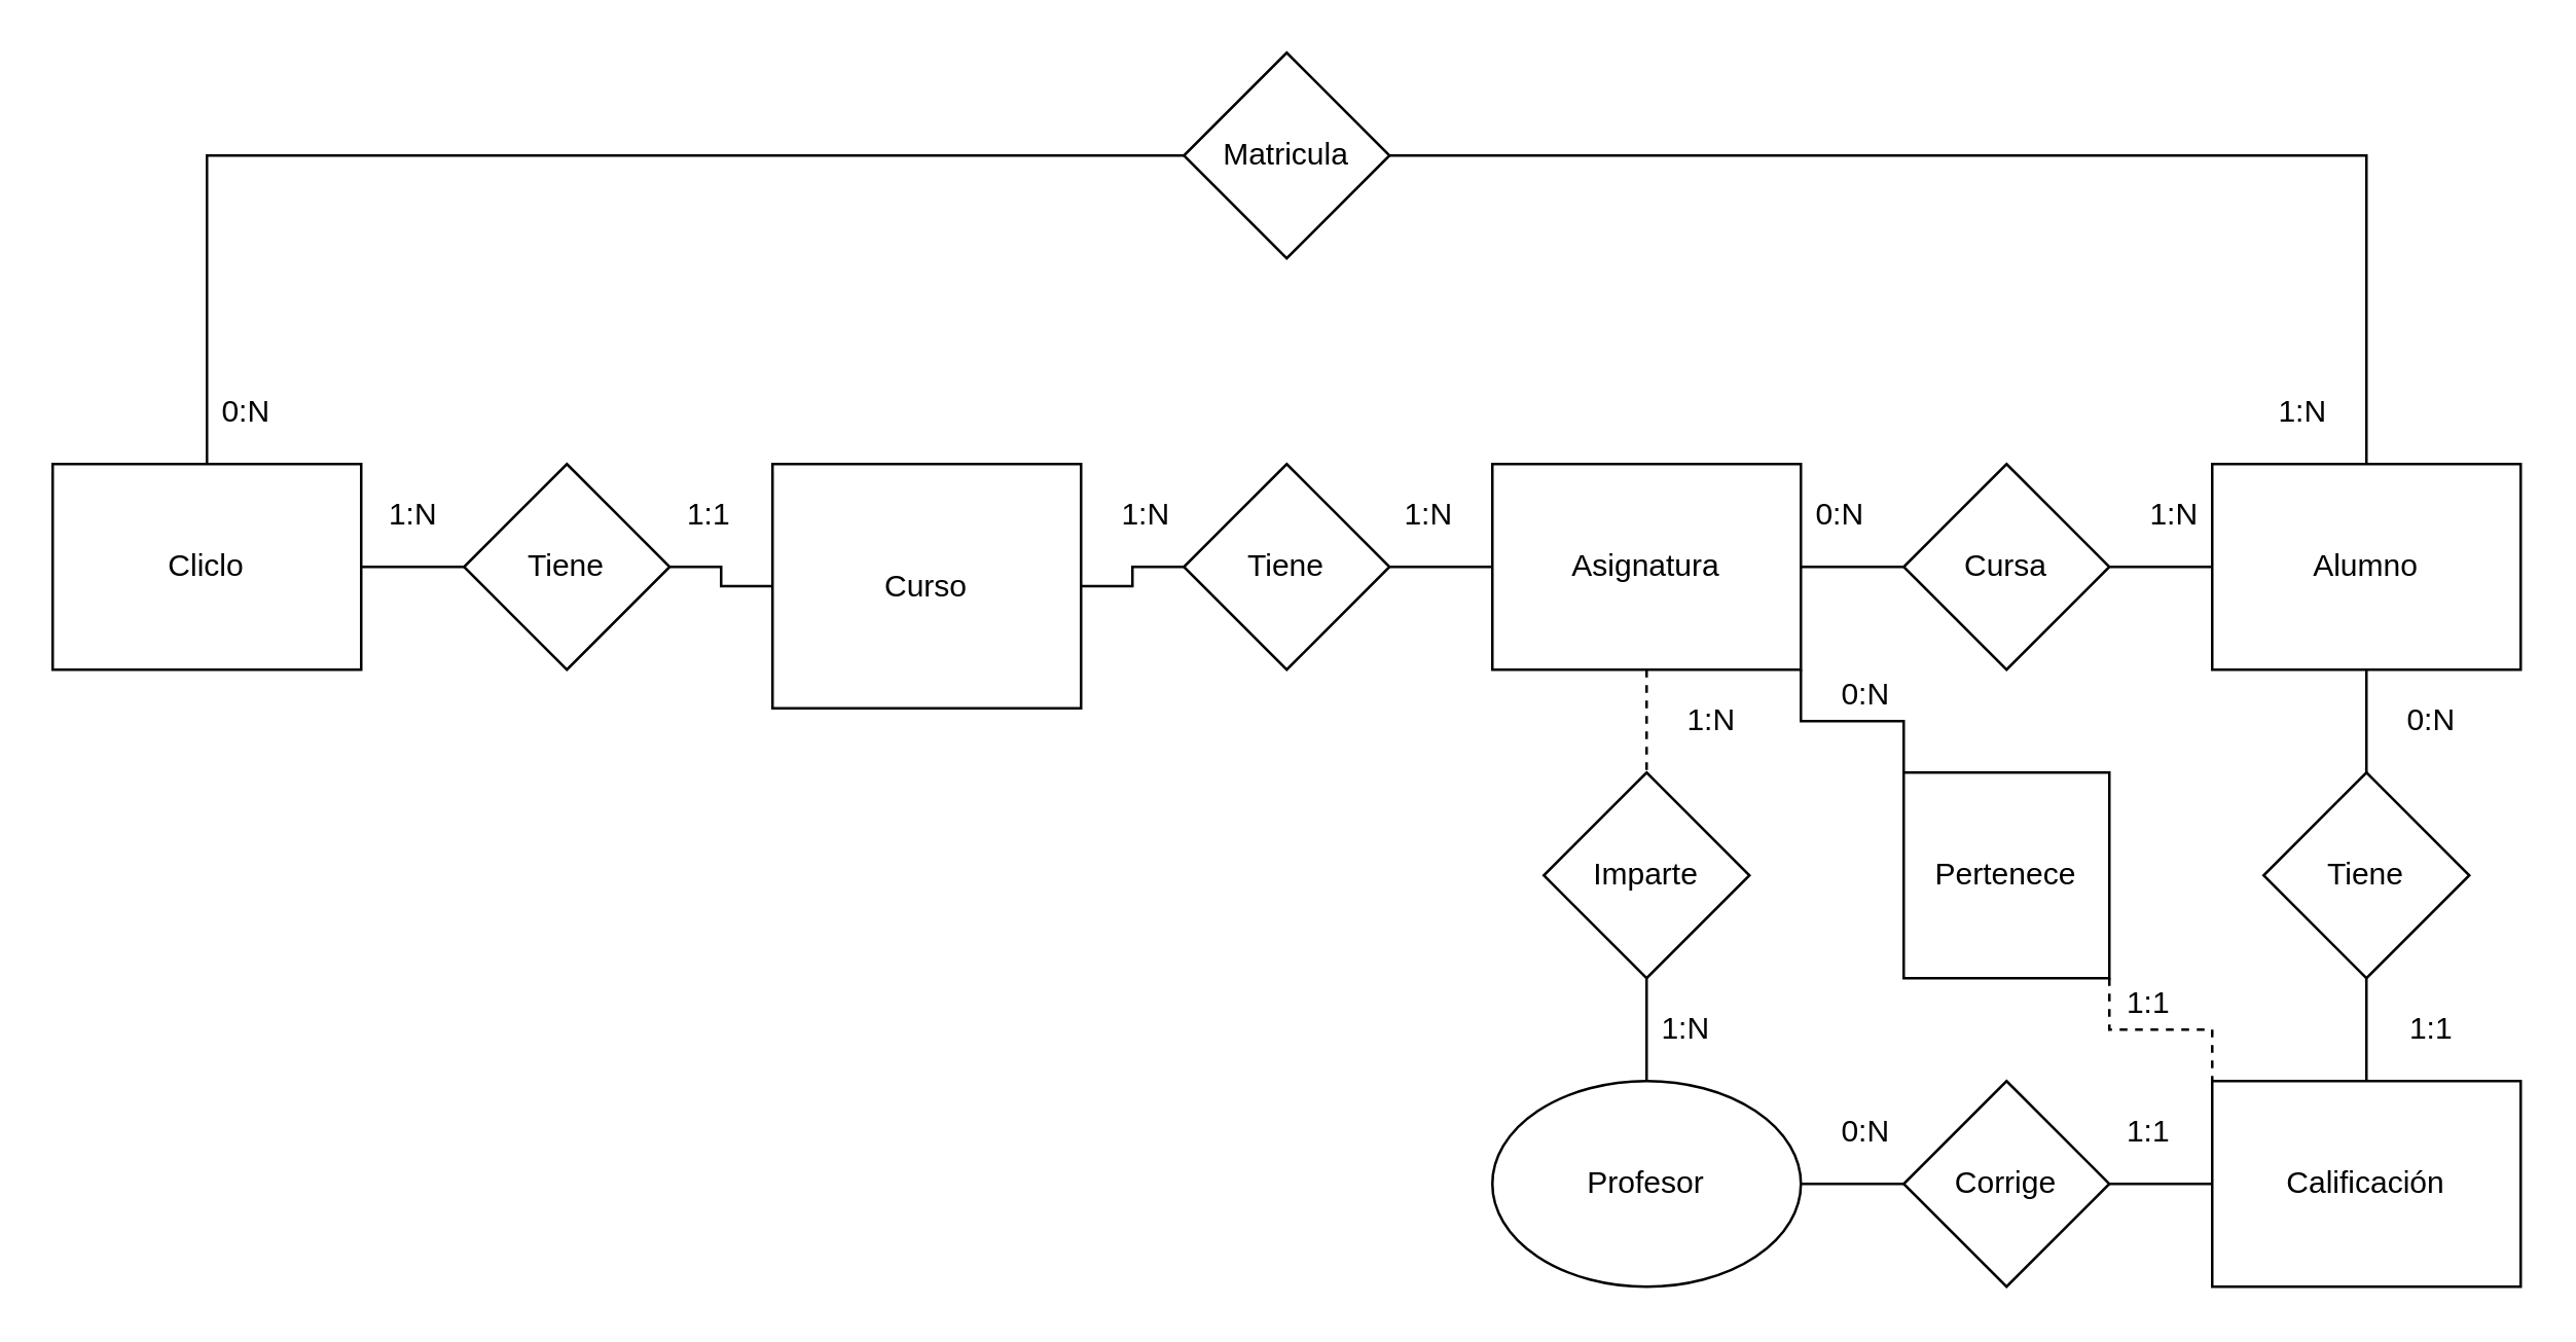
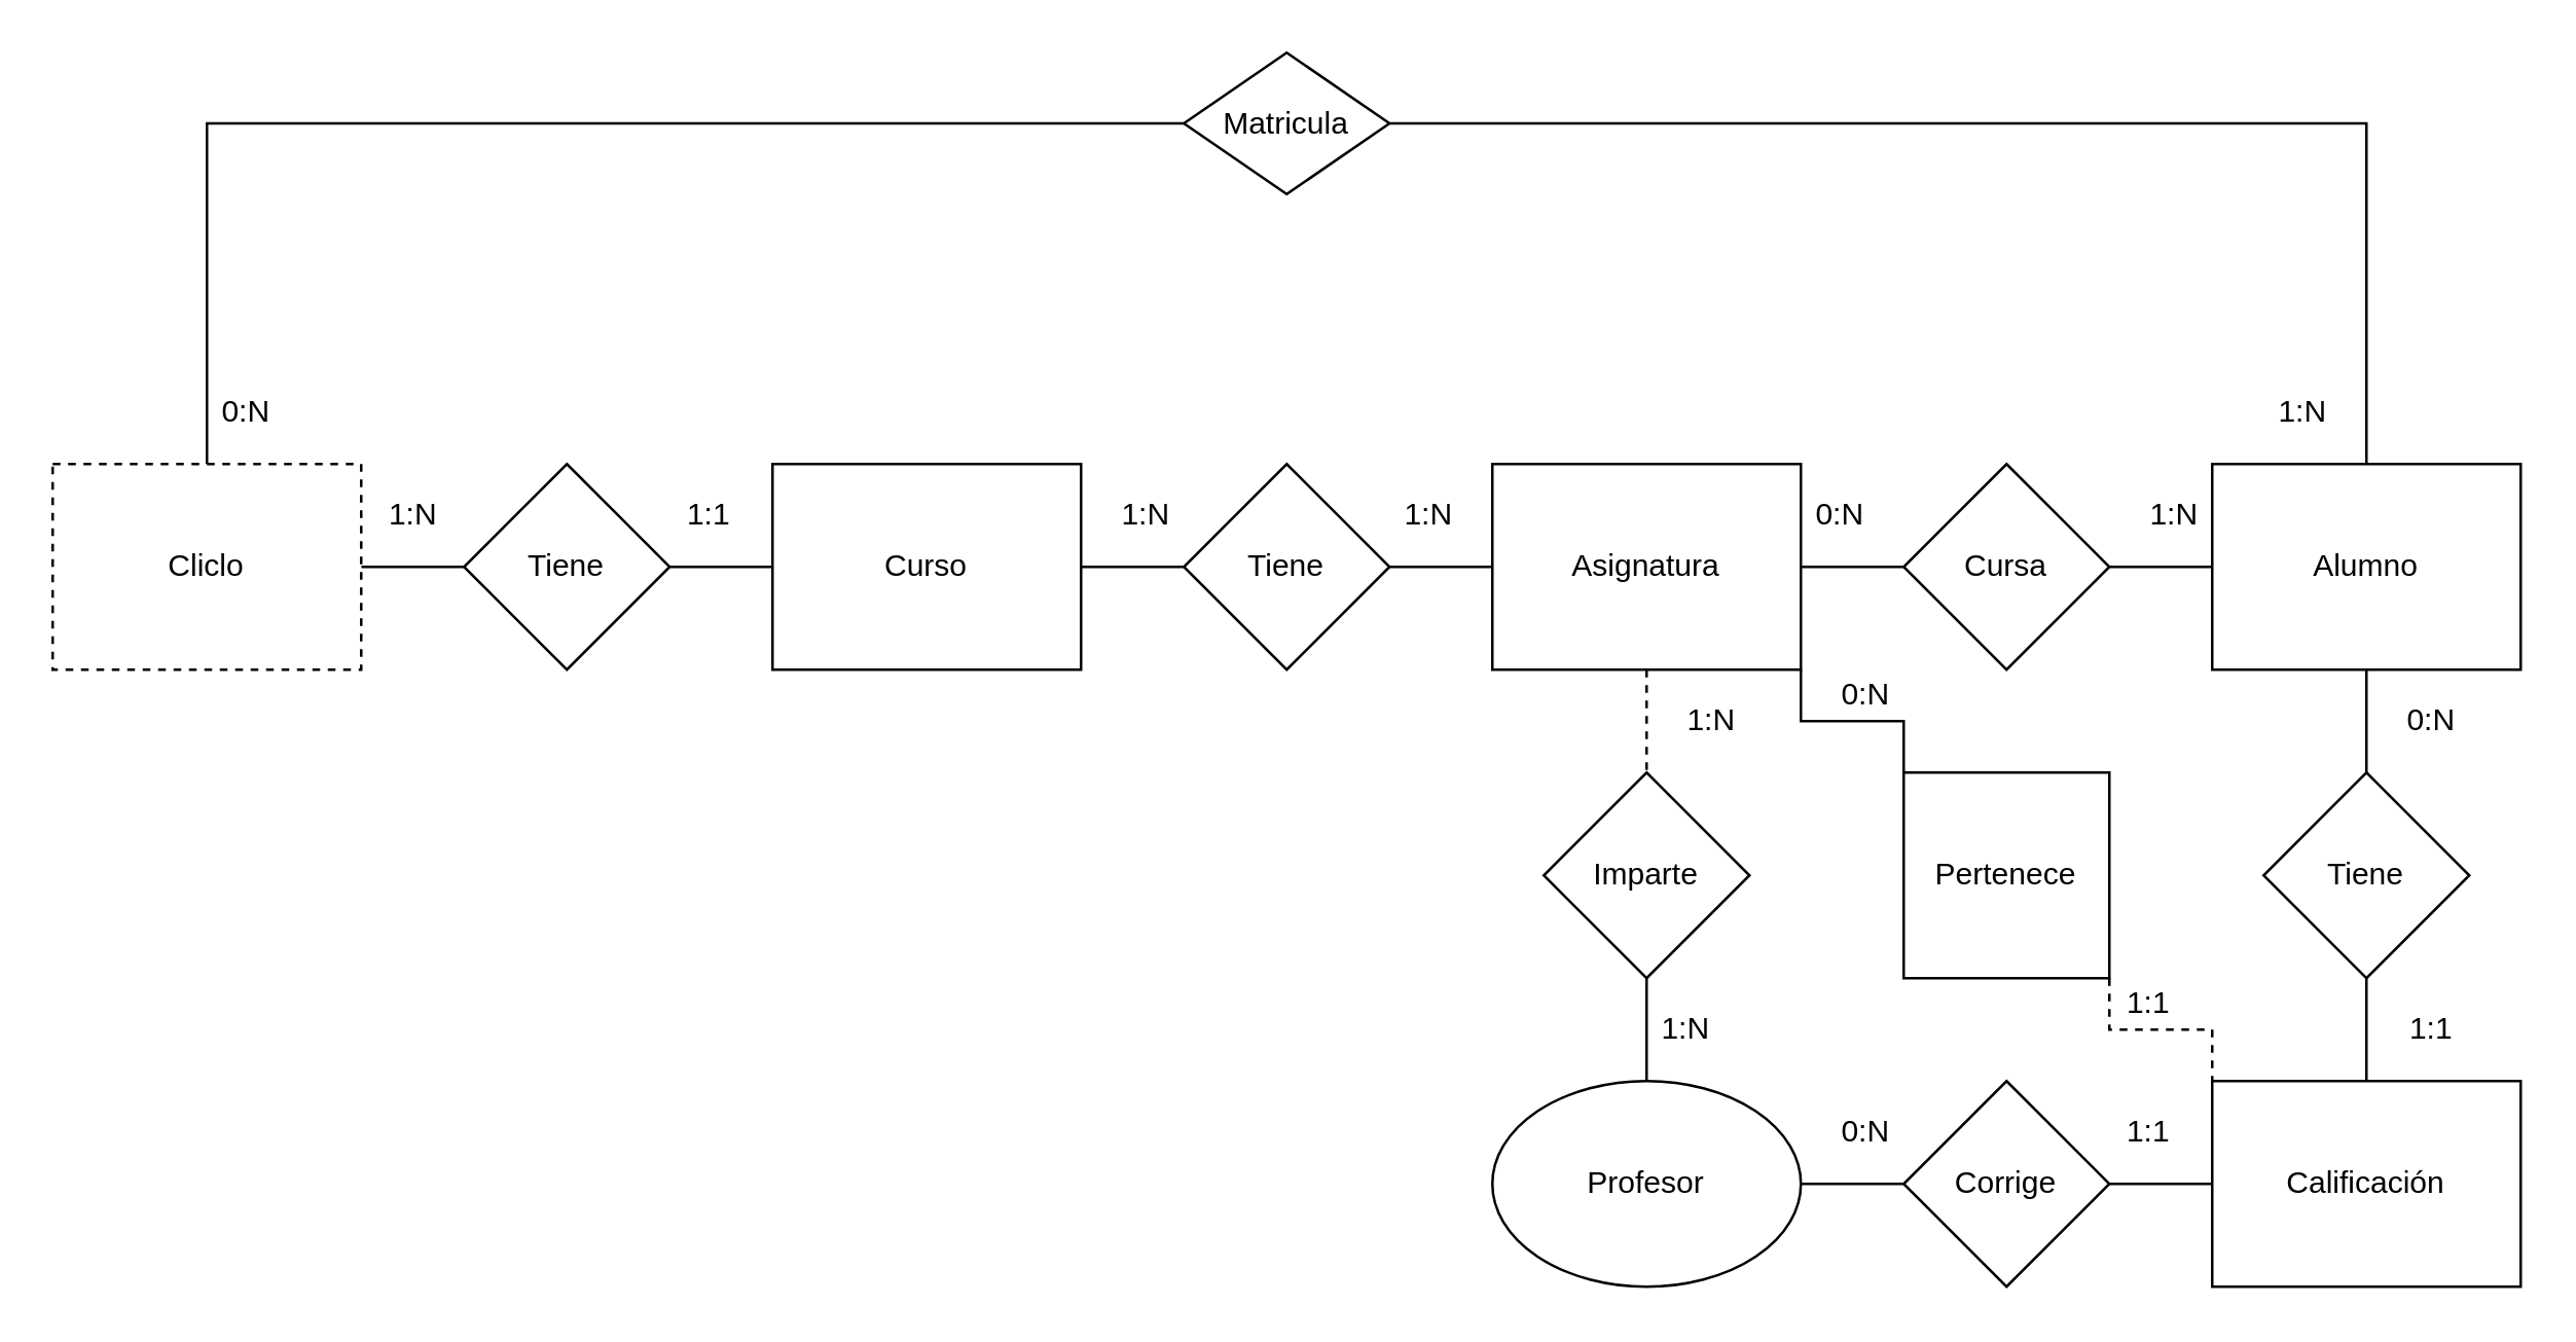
  <mxCell id="0" />
  <mxCell id="1" parent="0" />
  <mxCell id="2" style="edgeStyle=orthogonalEdgeStyle;rounded=0;orthogonalLoop=1;jettySize=auto;html=1;exitX=0.5;exitY=0;exitDx=0;exitDy=0;entryX=1;entryY=0.5;entryDx=0;entryDy=0;endArrow=none;endFill=0;" parent="1" source="3" target="27" edge="1"><mxGeometry relative="1" as="geometry" /></mxCell>
  <mxCell id="3" value="Alumno" style="rounded=0;whiteSpace=wrap;html=1;" parent="1" vertex="1"><mxGeometry x="860" y="180" width="120" height="80" as="geometry" /></mxCell>
  <mxCell id="4" value="" style="edgeStyle=orthogonalEdgeStyle;rounded=0;orthogonalLoop=1;jettySize=auto;html=1;endArrow=none;endFill=0;" parent="1" source="5" target="3" edge="1"><mxGeometry relative="1" as="geometry" /></mxCell>
  <mxCell id="5" value="Cursa" style="rhombus;whiteSpace=wrap;html=1;" parent="1" vertex="1"><mxGeometry x="740" y="180" width="80" height="80" as="geometry" /></mxCell>
  <mxCell id="6" value="" style="edgeStyle=orthogonalEdgeStyle;rounded=0;orthogonalLoop=1;jettySize=auto;html=1;endArrow=none;endFill=0;" parent="1" source="9" target="5" edge="1"><mxGeometry relative="1" as="geometry" /></mxCell>
  <mxCell id="7" value="" style="edgeStyle=orthogonalEdgeStyle;rounded=0;orthogonalLoop=1;jettySize=auto;html=1;endArrow=none;endFill=0;dashed=1;" parent="1" source="9" target="13" edge="1"><mxGeometry relative="1" as="geometry" /></mxCell>
  <mxCell id="8" style="edgeStyle=orthogonalEdgeStyle;rounded=0;orthogonalLoop=1;jettySize=auto;html=1;exitX=1;exitY=1;exitDx=0;exitDy=0;entryX=0;entryY=0;entryDx=0;entryDy=0;endArrow=none;endFill=0;" parent="1" source="9" target="29" edge="1"><mxGeometry relative="1" as="geometry" /></mxCell>
  <mxCell id="9" value="Asignatura" style="rounded=0;whiteSpace=wrap;html=1;" parent="1" vertex="1"><mxGeometry x="580" y="180" width="120" height="80" as="geometry" /></mxCell>
  <mxCell id="10" value="" style="edgeStyle=orthogonalEdgeStyle;rounded=0;orthogonalLoop=1;jettySize=auto;html=1;endArrow=none;endFill=0;" parent="1" source="12" target="13" edge="1"><mxGeometry relative="1" as="geometry" /></mxCell>
  <mxCell id="11" value="" style="edgeStyle=orthogonalEdgeStyle;rounded=0;orthogonalLoop=1;jettySize=auto;html=1;endArrow=none;endFill=0;" parent="1" source="12" target="17" edge="1"><mxGeometry relative="1" as="geometry" /></mxCell>
  <mxCell id="12" value="Profesor" style="ellipse;whiteSpace=wrap;html=1;" parent="1" vertex="1"><mxGeometry x="580" y="420" width="120" height="80" as="geometry" /></mxCell>
  <mxCell id="13" value="Imparte" style="rhombus;whiteSpace=wrap;html=1;" parent="1" vertex="1"><mxGeometry x="600" y="300" width="80" height="80" as="geometry" /></mxCell>
  <mxCell id="14" style="edgeStyle=orthogonalEdgeStyle;rounded=0;orthogonalLoop=1;jettySize=auto;html=1;exitX=0.5;exitY=0;exitDx=0;exitDy=0;endArrow=none;endFill=0;" parent="1" source="15" target="31" edge="1"><mxGeometry relative="1" as="geometry" /></mxCell>
  <mxCell id="15" value="Calificación" style="rounded=0;whiteSpace=wrap;html=1;" parent="1" vertex="1"><mxGeometry x="860" y="420" width="120" height="80" as="geometry" /></mxCell>
  <mxCell id="16" value="" style="edgeStyle=orthogonalEdgeStyle;rounded=0;orthogonalLoop=1;jettySize=auto;html=1;endArrow=none;endFill=0;" parent="1" source="17" target="15" edge="1"><mxGeometry relative="1" as="geometry" /></mxCell>
  <mxCell id="17" value="Corrige" style="rhombus;whiteSpace=wrap;html=1;" parent="1" vertex="1"><mxGeometry x="740" y="420" width="80" height="80" as="geometry" /></mxCell>
  <mxCell id="18" value="" style="edgeStyle=orthogonalEdgeStyle;rounded=0;orthogonalLoop=1;jettySize=auto;html=1;endArrow=none;endFill=0;" parent="1" source="19" target="9" edge="1"><mxGeometry relative="1" as="geometry" /></mxCell>
  <mxCell id="19" value="Tiene" style="rhombus;whiteSpace=wrap;html=1;" parent="1" vertex="1"><mxGeometry x="460" y="180" width="80" height="80" as="geometry" /></mxCell>
  <mxCell id="20" value="" style="edgeStyle=orthogonalEdgeStyle;rounded=0;orthogonalLoop=1;jettySize=auto;html=1;endArrow=none;endFill=0;" parent="1" source="21" target="19" edge="1"><mxGeometry relative="1" as="geometry" /></mxCell>
- <mxCell id="21" value="Curso" style="rounded=0;whiteSpace=wrap;html=1;" parent="1" vertex="1"><mxGeometry x="300" y="180" width="120" height="95" as="geometry" /></mxCell>
+ <mxCell id="21" value="Curso" style="rounded=0;whiteSpace=wrap;html=1;" parent="1" vertex="1"><mxGeometry x="300" y="180" width="120" height="80" as="geometry" /></mxCell>
  <mxCell id="22" value="" style="edgeStyle=orthogonalEdgeStyle;rounded=0;orthogonalLoop=1;jettySize=auto;html=1;endArrow=none;endFill=0;" parent="1" source="23" target="25" edge="1"><mxGeometry relative="1" as="geometry" /></mxCell>
- <mxCell id="23" value="Cliclo" style="rounded=0;whiteSpace=wrap;html=1;" parent="1" vertex="1"><mxGeometry x="20" y="180" width="120" height="80" as="geometry" /></mxCell>
+ <mxCell id="23" value="Cliclo" style="rounded=0;whiteSpace=wrap;html=1;dashed=1;" parent="1" vertex="1"><mxGeometry x="20" y="180" width="120" height="80" as="geometry" /></mxCell>
  <mxCell id="24" value="" style="edgeStyle=orthogonalEdgeStyle;rounded=0;orthogonalLoop=1;jettySize=auto;html=1;endArrow=none;endFill=0;" parent="1" source="25" target="21" edge="1"><mxGeometry relative="1" as="geometry" /></mxCell>
  <mxCell id="25" value="Tiene" style="rhombus;whiteSpace=wrap;html=1;" parent="1" vertex="1"><mxGeometry x="180" y="180" width="80" height="80" as="geometry" /></mxCell>
  <mxCell id="26" style="edgeStyle=orthogonalEdgeStyle;rounded=0;orthogonalLoop=1;jettySize=auto;html=1;exitX=0;exitY=0.5;exitDx=0;exitDy=0;entryX=0.5;entryY=0;entryDx=0;entryDy=0;endArrow=none;endFill=0;" parent="1" source="27" target="23" edge="1"><mxGeometry relative="1" as="geometry" /></mxCell>
- <mxCell id="27" value="Matricula" style="rhombus;whiteSpace=wrap;html=1;" parent="1" vertex="1"><mxGeometry x="460" y="20" width="80" height="80" as="geometry" /></mxCell>
+ <mxCell id="27" value="Matricula" style="rhombus;whiteSpace=wrap;html=1;" parent="1" vertex="1"><mxGeometry x="460" y="20" width="80" height="55" as="geometry" /></mxCell>
  <mxCell id="28" style="edgeStyle=orthogonalEdgeStyle;rounded=0;orthogonalLoop=1;jettySize=auto;html=1;exitX=1;exitY=1;exitDx=0;exitDy=0;entryX=0;entryY=0;entryDx=0;entryDy=0;endArrow=none;endFill=0;dashed=1;" parent="1" source="29" target="15" edge="1"><mxGeometry relative="1" as="geometry" /></mxCell>
  <mxCell id="29" value="Pertenece" style="whiteSpace=wrap;html=1;rounded=0;" parent="1" vertex="1"><mxGeometry x="740" y="300" width="80" height="80" as="geometry" /></mxCell>
  <mxCell id="30" value="" style="edgeStyle=orthogonalEdgeStyle;rounded=0;orthogonalLoop=1;jettySize=auto;html=1;endArrow=none;endFill=0;" parent="1" source="31" target="3" edge="1"><mxGeometry relative="1" as="geometry" /></mxCell>
  <mxCell id="31" value="Tiene" style="rhombus;whiteSpace=wrap;html=1;" parent="1" vertex="1"><mxGeometry x="880" y="300" width="80" height="80" as="geometry" /></mxCell>
  <mxCell id="32" value="1:N" style="text;html=1;align=center;verticalAlign=middle;resizable=0;points=[];autosize=1;strokeColor=none;fillColor=none;" vertex="1" parent="1"><mxGeometry x="145" y="190" width="30" height="20" as="geometry" /></mxCell>
  <mxCell id="33" value="1:1" style="text;html=1;align=center;verticalAlign=middle;resizable=0;points=[];autosize=1;strokeColor=none;fillColor=none;" vertex="1" parent="1"><mxGeometry x="260" y="190" width="30" height="20" as="geometry" /></mxCell>
  <mxCell id="34" value="1:N" style="text;html=1;align=center;verticalAlign=middle;resizable=0;points=[];autosize=1;strokeColor=none;fillColor=none;" vertex="1" parent="1"><mxGeometry x="430" y="190" width="30" height="20" as="geometry" /></mxCell>
  <mxCell id="35" value="1:N" style="text;html=1;align=center;verticalAlign=middle;resizable=0;points=[];autosize=1;strokeColor=none;fillColor=none;" vertex="1" parent="1"><mxGeometry x="540" y="190" width="30" height="20" as="geometry" /></mxCell>
  <mxCell id="36" value="1:N" style="text;html=1;align=center;verticalAlign=middle;resizable=0;points=[];autosize=1;strokeColor=none;fillColor=none;" vertex="1" parent="1"><mxGeometry x="640" y="390" width="30" height="20" as="geometry" /></mxCell>
  <mxCell id="37" value="1:N" style="text;html=1;align=center;verticalAlign=middle;resizable=0;points=[];autosize=1;strokeColor=none;fillColor=none;" vertex="1" parent="1"><mxGeometry x="650" y="270" width="30" height="20" as="geometry" /></mxCell>
  <mxCell id="38" value="0:N" style="text;html=1;align=center;verticalAlign=middle;resizable=0;points=[];autosize=1;strokeColor=none;fillColor=none;" vertex="1" parent="1"><mxGeometry x="710" y="430" width="30" height="20" as="geometry" /></mxCell>
  <mxCell id="39" value="1:1" style="text;html=1;align=center;verticalAlign=middle;resizable=0;points=[];autosize=1;strokeColor=none;fillColor=none;" vertex="1" parent="1"><mxGeometry x="820" y="430" width="30" height="20" as="geometry" /></mxCell>
  <mxCell id="40" value="0:N" style="text;html=1;align=center;verticalAlign=middle;resizable=0;points=[];autosize=1;strokeColor=none;fillColor=none;" vertex="1" parent="1"><mxGeometry x="80" y="150" width="30" height="20" as="geometry" /></mxCell>
  <mxCell id="41" value="1:N" style="text;html=1;align=center;verticalAlign=middle;resizable=0;points=[];autosize=1;strokeColor=none;fillColor=none;" vertex="1" parent="1"><mxGeometry x="880" y="150" width="30" height="20" as="geometry" /></mxCell>
  <mxCell id="42" value="1:N" style="text;html=1;align=center;verticalAlign=middle;resizable=0;points=[];autosize=1;strokeColor=none;fillColor=none;" vertex="1" parent="1"><mxGeometry x="830" y="190" width="30" height="20" as="geometry" /></mxCell>
  <mxCell id="43" value="0:N" style="text;html=1;align=center;verticalAlign=middle;resizable=0;points=[];autosize=1;strokeColor=none;fillColor=none;" vertex="1" parent="1"><mxGeometry x="700" y="190" width="30" height="20" as="geometry" /></mxCell>
  <mxCell id="44" value="0:N" style="text;html=1;align=center;verticalAlign=middle;resizable=0;points=[];autosize=1;strokeColor=none;fillColor=none;" vertex="1" parent="1"><mxGeometry x="930" y="270" width="30" height="20" as="geometry" /></mxCell>
  <mxCell id="45" value="1:1" style="text;html=1;align=center;verticalAlign=middle;resizable=0;points=[];autosize=1;strokeColor=none;fillColor=none;" vertex="1" parent="1"><mxGeometry x="930" y="390" width="30" height="20" as="geometry" /></mxCell>
  <mxCell id="46" value="1:1" style="text;html=1;align=center;verticalAlign=middle;resizable=0;points=[];autosize=1;strokeColor=none;fillColor=none;" vertex="1" parent="1"><mxGeometry x="820" y="380" width="30" height="20" as="geometry" /></mxCell>
  <mxCell id="47" value="0:N" style="text;html=1;align=center;verticalAlign=middle;resizable=0;points=[];autosize=1;strokeColor=none;fillColor=none;" vertex="1" parent="1"><mxGeometry x="710" y="260" width="30" height="20" as="geometry" /></mxCell>
